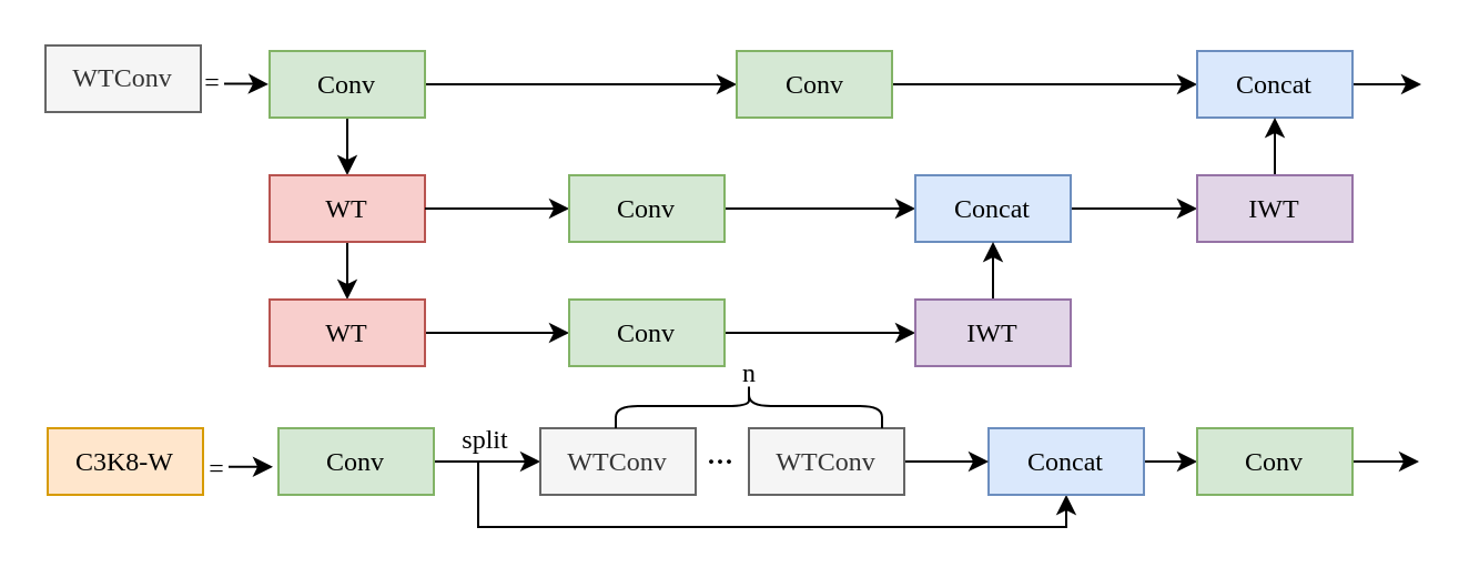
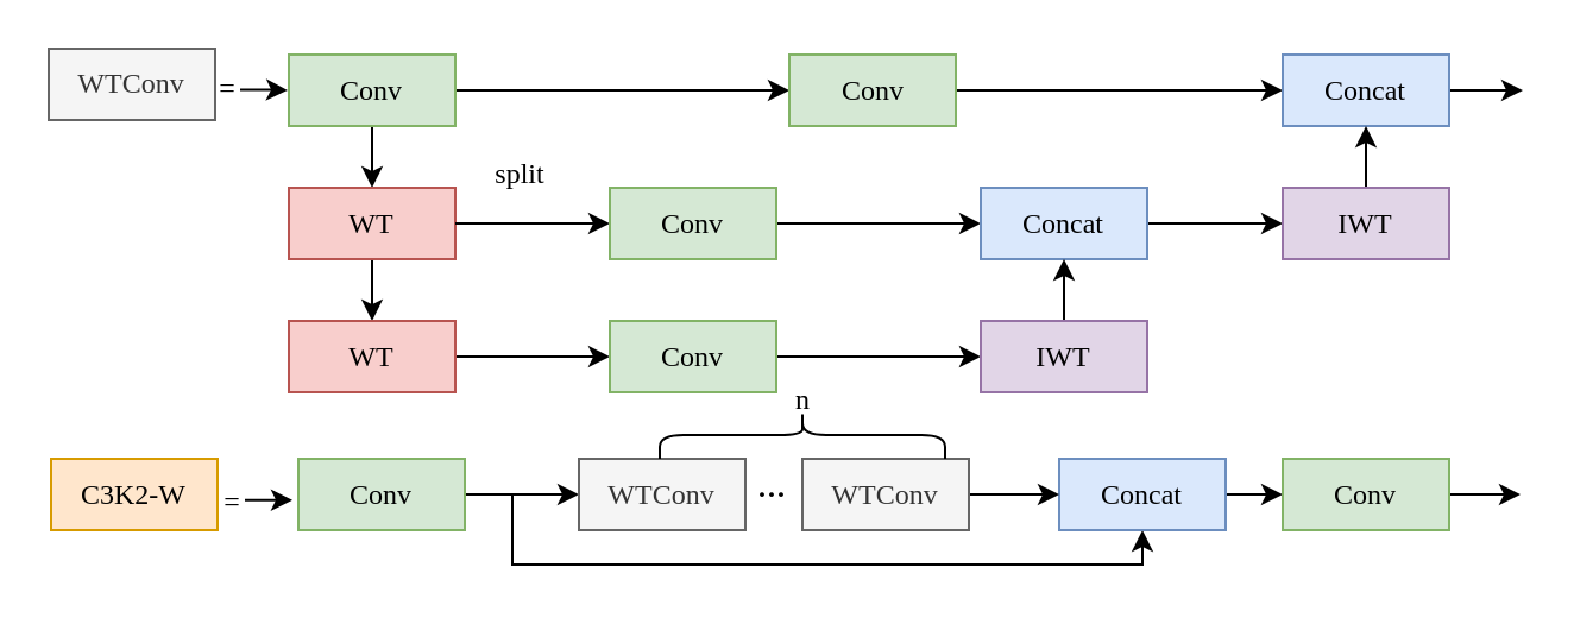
  <mxCell id="0" />
  <mxCell id="1" parent="0" />
  <mxCell id="2" value="n" style="text;html=1;align=center;verticalAlign=middle;resizable=0;points=[];autosize=1;strokeColor=none;fillColor=none;fontSize=12;fontFamily=Times New Roman;" parent="1" vertex="1"><mxGeometry x="322" y="152.5" width="30" height="30" as="geometry" /></mxCell>
  <mxCell id="3" style="edgeStyle=orthogonalEdgeStyle;rounded=0;orthogonalLoop=1;jettySize=auto;html=1;entryX=0.5;entryY=1;entryDx=0;entryDy=0;fontSize=12;fontFamily=Times New Roman;" parent="1" source="5" target="8" edge="1"><mxGeometry relative="1" as="geometry"><Array as="points"><mxPoint x="215" y="208" /><mxPoint x="215" y="237" /><mxPoint x="480" y="237" /></Array></mxGeometry></mxCell>
  <mxCell id="4" value="" style="edgeStyle=orthogonalEdgeStyle;rounded=0;orthogonalLoop=1;jettySize=auto;html=1;fontSize=12;fontFamily=Times New Roman;" parent="1" source="5" target="6" edge="1"><mxGeometry relative="1" as="geometry" /></mxCell>
  <mxCell id="5" value="Conv" style="rounded=0;whiteSpace=wrap;html=1;fillColor=#d5e8d4;fontSize=12;fontFamily=Times New Roman;strokeColor=#82b366;" parent="1" vertex="1"><mxGeometry x="125" y="192.5" width="70" height="30" as="geometry" /></mxCell>
  <mxCell id="6" value="WTConv" style="rounded=0;whiteSpace=wrap;html=1;fillColor=#f5f5f5;fontSize=12;fontFamily=Times New Roman;strokeColor=#666666;fontColor=#333333;" parent="1" vertex="1"><mxGeometry x="243" y="192.5" width="70" height="30" as="geometry" /></mxCell>
  <mxCell id="7" value="" style="edgeStyle=orthogonalEdgeStyle;rounded=0;orthogonalLoop=1;jettySize=auto;html=1;fontSize=12;fontFamily=Times New Roman;" parent="1" source="8" target="12" edge="1"><mxGeometry relative="1" as="geometry" /></mxCell>
  <mxCell id="8" value="Concat" style="rounded=0;whiteSpace=wrap;html=1;fillColor=#dae8fc;fontSize=12;fontFamily=Times New Roman;strokeColor=#6c8ebf;" parent="1" vertex="1"><mxGeometry x="445" y="192.5" width="70" height="30" as="geometry" /></mxCell>
  <mxCell id="9" value="" style="edgeStyle=orthogonalEdgeStyle;rounded=0;orthogonalLoop=1;jettySize=auto;html=1;fontSize=12;fontFamily=Times New Roman;" parent="1" source="10" target="8" edge="1"><mxGeometry relative="1" as="geometry" /></mxCell>
  <mxCell id="10" value="WTConv" style="rounded=0;whiteSpace=wrap;html=1;fillColor=#f5f5f5;fontSize=12;fontFamily=Times New Roman;strokeColor=#666666;fontColor=#333333;" parent="1" vertex="1"><mxGeometry x="337" y="192.5" width="70" height="30" as="geometry" /></mxCell>
  <mxCell id="11" style="edgeStyle=orthogonalEdgeStyle;rounded=0;orthogonalLoop=1;jettySize=auto;html=1;fontFamily=Times New Roman;fontSize=12;" parent="1" source="12" edge="1"><mxGeometry relative="1" as="geometry"><mxPoint x="639" y="207.5" as="targetPoint" /></mxGeometry></mxCell>
  <mxCell id="12" value="Conv" style="rounded=0;whiteSpace=wrap;html=1;fillColor=#d5e8d4;fontSize=12;fontFamily=Times New Roman;strokeColor=#82b366;" parent="1" vertex="1"><mxGeometry x="539" y="192.5" width="70" height="30" as="geometry" /></mxCell>
- <mxCell id="13" value="C3K8-W" style="rounded=0;whiteSpace=wrap;html=1;fillColor=#ffe6cc;fontSize=12;fontFamily=Times New Roman;strokeColor=#d79b00;" parent="1" vertex="1"><mxGeometry x="21" y="192.5" width="70" height="30" as="geometry" /></mxCell>
+ <mxCell id="13" value="C3K2-W" style="rounded=0;whiteSpace=wrap;html=1;fillColor=#ffe6cc;fontSize=12;fontFamily=Times New Roman;strokeColor=#d79b00;" parent="1" vertex="1"><mxGeometry x="21" y="192.5" width="70" height="30" as="geometry" /></mxCell>
  <mxCell id="14" value="=" style="text;html=1;align=center;verticalAlign=middle;resizable=0;points=[];autosize=1;strokeColor=none;fillColor=none;fontSize=12;fontFamily=Times New Roman;" parent="1" vertex="1"><mxGeometry x="82" y="195.5" width="30" height="30" as="geometry" /></mxCell>
- <mxCell id="15" value="sp&lt;span style=&quot;background-color: transparent; color: light-dark(rgb(0, 0, 0), rgb(255, 255, 255));&quot;&gt;lit&lt;/span&gt;" style="text;html=1;align=center;verticalAlign=middle;resizable=0;points=[];autosize=1;strokeColor=none;fillColor=none;fontSize=12;fontFamily=Times New Roman;" parent="1" vertex="1"><mxGeometry x="197.5" y="182.5" width="40" height="30" as="geometry" /></mxCell>
+ <mxCell id="15" value="sp&lt;span style=&quot;background-color: transparent; color: light-dark(rgb(0, 0, 0), rgb(255, 255, 255));&quot;&gt;lit&lt;/span&gt;" style="text;html=1;align=center;verticalAlign=middle;resizable=0;points=[];autosize=1;strokeColor=none;fillColor=none;fontSize=12;fontFamily=Times New Roman;" parent="1" vertex="1"><mxGeometry x="197.5" y="57.5" width="40" height="30" as="geometry" /></mxCell>
  <mxCell id="16" value="···" style="text;html=1;align=center;verticalAlign=middle;resizable=0;points=[];autosize=1;strokeColor=none;fillColor=none;fontSize=12;fontStyle=1;fontFamily=Times New Roman;" parent="1" vertex="1"><mxGeometry x="304" y="192.5" width="40" height="30" as="geometry" /></mxCell>
  <mxCell id="17" value="" style="shape=curlyBracket;whiteSpace=wrap;html=1;rounded=1;labelPosition=left;verticalLabelPosition=middle;align=right;verticalAlign=middle;rotation=90;fontSize=12;fontFamily=Times New Roman;" parent="1" vertex="1"><mxGeometry x="327" y="122.5" width="20" height="120" as="geometry" /></mxCell>
  <mxCell id="18" value="" style="edgeStyle=orthogonalEdgeStyle;rounded=0;orthogonalLoop=1;jettySize=auto;html=1;fontSize=12;fontFamily=Times New Roman;" parent="1" edge="1"><mxGeometry relative="1" as="geometry"><mxPoint x="102.5" y="209.86" as="sourcePoint" /><mxPoint x="122.5" y="210.12" as="targetPoint" /></mxGeometry></mxCell>
  <mxCell id="19" value="" style="edgeStyle=orthogonalEdgeStyle;rounded=0;orthogonalLoop=1;jettySize=auto;html=1;fontSize=12;fontFamily=Times New Roman;" parent="1" source="21" target="23" edge="1"><mxGeometry relative="1" as="geometry" /></mxCell>
  <mxCell id="20" value="" style="edgeStyle=orthogonalEdgeStyle;rounded=0;orthogonalLoop=1;jettySize=auto;html=1;fontSize=12;fontFamily=Times New Roman;" parent="1" source="21" target="25" edge="1"><mxGeometry relative="1" as="geometry" /></mxCell>
  <mxCell id="21" value="Conv" style="rounded=0;whiteSpace=wrap;html=1;labelBackgroundColor=none;strokeColor=#82b366;fillColor=#d5e8d4;align=center;fontStyle=0;fontSize=12;direction=east;fontFamily=Times New Roman;" parent="1" vertex="1"><mxGeometry x="121" y="22.5" width="70" height="30" as="geometry" /></mxCell>
  <mxCell id="22" style="edgeStyle=orthogonalEdgeStyle;rounded=0;orthogonalLoop=1;jettySize=auto;html=1;entryX=0;entryY=0.5;entryDx=0;entryDy=0;fontFamily=Times New Roman;fontSize=12;" parent="1" source="23" target="38" edge="1"><mxGeometry relative="1" as="geometry" /></mxCell>
  <mxCell id="23" value="Conv" style="rounded=0;whiteSpace=wrap;html=1;labelBackgroundColor=none;strokeColor=#82b366;fillColor=#d5e8d4;align=center;fontStyle=0;fontSize=12;direction=east;fontFamily=Times New Roman;" parent="1" vertex="1"><mxGeometry x="331.5" y="22.5" width="70.0" height="30" as="geometry" /></mxCell>
  <mxCell id="24" value="" style="edgeStyle=orthogonalEdgeStyle;rounded=0;orthogonalLoop=1;jettySize=auto;html=1;fontSize=12;fontFamily=Times New Roman;" parent="1" source="25" target="27" edge="1"><mxGeometry relative="1" as="geometry" /></mxCell>
  <mxCell id="25" value="WT" style="rounded=0;whiteSpace=wrap;html=1;labelBackgroundColor=none;strokeColor=#b85450;fillColor=#f8cecc;align=center;fontStyle=0;fontSize=12;direction=east;fontFamily=Times New Roman;" parent="1" vertex="1"><mxGeometry x="121" y="78.5" width="70" height="30" as="geometry" /></mxCell>
  <mxCell id="26" value="" style="edgeStyle=orthogonalEdgeStyle;rounded=0;orthogonalLoop=1;jettySize=auto;html=1;fontSize=12;fontFamily=Times New Roman;" parent="1" source="27" target="32" edge="1"><mxGeometry relative="1" as="geometry" /></mxCell>
  <mxCell id="27" value="WT" style="rounded=0;whiteSpace=wrap;html=1;labelBackgroundColor=none;strokeColor=#b85450;fillColor=#f8cecc;align=center;fontStyle=0;fontSize=12;direction=east;fontFamily=Times New Roman;" parent="1" vertex="1"><mxGeometry x="121" y="134.5" width="70.0" height="30" as="geometry" /></mxCell>
  <mxCell id="28" value="" style="edgeStyle=orthogonalEdgeStyle;rounded=0;orthogonalLoop=1;jettySize=auto;html=1;entryX=0;entryY=0.5;entryDx=0;entryDy=0;fontSize=12;fontFamily=Times New Roman;" parent="1" source="25" target="30" edge="1"><mxGeometry relative="1" as="geometry"><mxPoint x="191" y="93.5" as="sourcePoint" /><mxPoint x="941" y="-6.5" as="targetPoint" /></mxGeometry></mxCell>
  <mxCell id="29" value="" style="edgeStyle=orthogonalEdgeStyle;rounded=0;orthogonalLoop=1;jettySize=auto;html=1;fontSize=12;fontFamily=Times New Roman;" parent="1" source="30" target="34" edge="1"><mxGeometry relative="1" as="geometry" /></mxCell>
  <mxCell id="30" value="Conv" style="rounded=0;whiteSpace=wrap;html=1;labelBackgroundColor=none;strokeColor=#82b366;fillColor=#d5e8d4;align=center;fontStyle=0;fontSize=12;direction=east;fontFamily=Times New Roman;" parent="1" vertex="1"><mxGeometry x="256" y="78.5" width="70.0" height="30" as="geometry" /></mxCell>
  <mxCell id="31" value="" style="edgeStyle=orthogonalEdgeStyle;rounded=0;orthogonalLoop=1;jettySize=auto;html=1;fontSize=12;fontFamily=Times New Roman;" parent="1" source="32" target="36" edge="1"><mxGeometry relative="1" as="geometry" /></mxCell>
  <mxCell id="32" value="Conv" style="rounded=0;whiteSpace=wrap;html=1;labelBackgroundColor=none;strokeColor=#82b366;fillColor=#d5e8d4;align=center;fontStyle=0;fontSize=12;direction=east;fontFamily=Times New Roman;" parent="1" vertex="1"><mxGeometry x="256" y="134.5" width="70.0" height="30" as="geometry" /></mxCell>
  <mxCell id="33" value="" style="edgeStyle=orthogonalEdgeStyle;rounded=0;orthogonalLoop=1;jettySize=auto;html=1;fontSize=12;fontFamily=Times New Roman;" parent="1" source="34" target="40" edge="1"><mxGeometry relative="1" as="geometry" /></mxCell>
  <mxCell id="34" value="Concat" style="rounded=0;whiteSpace=wrap;html=1;labelBackgroundColor=none;strokeColor=#6c8ebf;fillColor=#dae8fc;align=center;fontStyle=0;fontSize=12;direction=east;fontFamily=Times New Roman;" parent="1" vertex="1"><mxGeometry x="412" y="78.5" width="70.0" height="30" as="geometry" /></mxCell>
  <mxCell id="35" value="" style="edgeStyle=orthogonalEdgeStyle;rounded=0;orthogonalLoop=1;jettySize=auto;html=1;fontSize=12;fontFamily=Times New Roman;" parent="1" source="36" target="34" edge="1"><mxGeometry relative="1" as="geometry" /></mxCell>
  <mxCell id="36" value="IWT" style="rounded=0;whiteSpace=wrap;html=1;labelBackgroundColor=none;strokeColor=#9673a6;fillColor=#e1d5e7;align=center;fontStyle=0;fontSize=12;direction=east;fontFamily=Times New Roman;" parent="1" vertex="1"><mxGeometry x="412" y="134.5" width="70.0" height="30" as="geometry" /></mxCell>
  <mxCell id="37" style="edgeStyle=orthogonalEdgeStyle;rounded=0;orthogonalLoop=1;jettySize=auto;html=1;fontFamily=Times New Roman;fontSize=12;" parent="1" source="38" edge="1"><mxGeometry relative="1" as="geometry"><mxPoint x="640" y="37.5" as="targetPoint" /></mxGeometry></mxCell>
  <mxCell id="38" value="Concat" style="rounded=0;whiteSpace=wrap;html=1;labelBackgroundColor=none;strokeColor=#6c8ebf;fillColor=#dae8fc;align=center;fontStyle=0;fontSize=12;direction=east;fontFamily=Times New Roman;" parent="1" vertex="1"><mxGeometry x="539" y="22.5" width="70.0" height="30" as="geometry" /></mxCell>
  <mxCell id="39" value="" style="edgeStyle=orthogonalEdgeStyle;rounded=0;orthogonalLoop=1;jettySize=auto;html=1;fontSize=12;fontFamily=Times New Roman;" parent="1" source="40" target="38" edge="1"><mxGeometry relative="1" as="geometry" /></mxCell>
  <mxCell id="40" value="IWT" style="rounded=0;whiteSpace=wrap;html=1;labelBackgroundColor=none;strokeColor=#9673a6;fillColor=#e1d5e7;align=center;fontStyle=0;fontSize=12;direction=east;fontFamily=Times New Roman;" parent="1" vertex="1"><mxGeometry x="539" y="78.5" width="70.0" height="30" as="geometry" /></mxCell>
  <mxCell id="41" value="WTConv" style="rounded=0;whiteSpace=wrap;html=1;fillColor=#f5f5f5;fontSize=12;fontFamily=Times New Roman;strokeColor=#666666;fontColor=#333333;" parent="1" vertex="1"><mxGeometry x="20" y="20" width="70" height="30" as="geometry" /></mxCell>
  <mxCell id="42" value="=" style="text;html=1;align=center;verticalAlign=middle;resizable=0;points=[];autosize=1;strokeColor=none;fillColor=none;fontSize=12;fontFamily=Times New Roman;" parent="1" vertex="1"><mxGeometry x="79.5" y="22" width="30" height="30" as="geometry" /></mxCell>
  <mxCell id="43" value="" style="edgeStyle=orthogonalEdgeStyle;rounded=0;orthogonalLoop=1;jettySize=auto;html=1;fontSize=12;fontFamily=Times New Roman;" parent="1" edge="1"><mxGeometry relative="1" as="geometry"><mxPoint x="100.5" y="37.21" as="sourcePoint" /><mxPoint x="120.5" y="37.47" as="targetPoint" /><Array as="points"><mxPoint x="111" y="36.95" /></Array></mxGeometry></mxCell>
